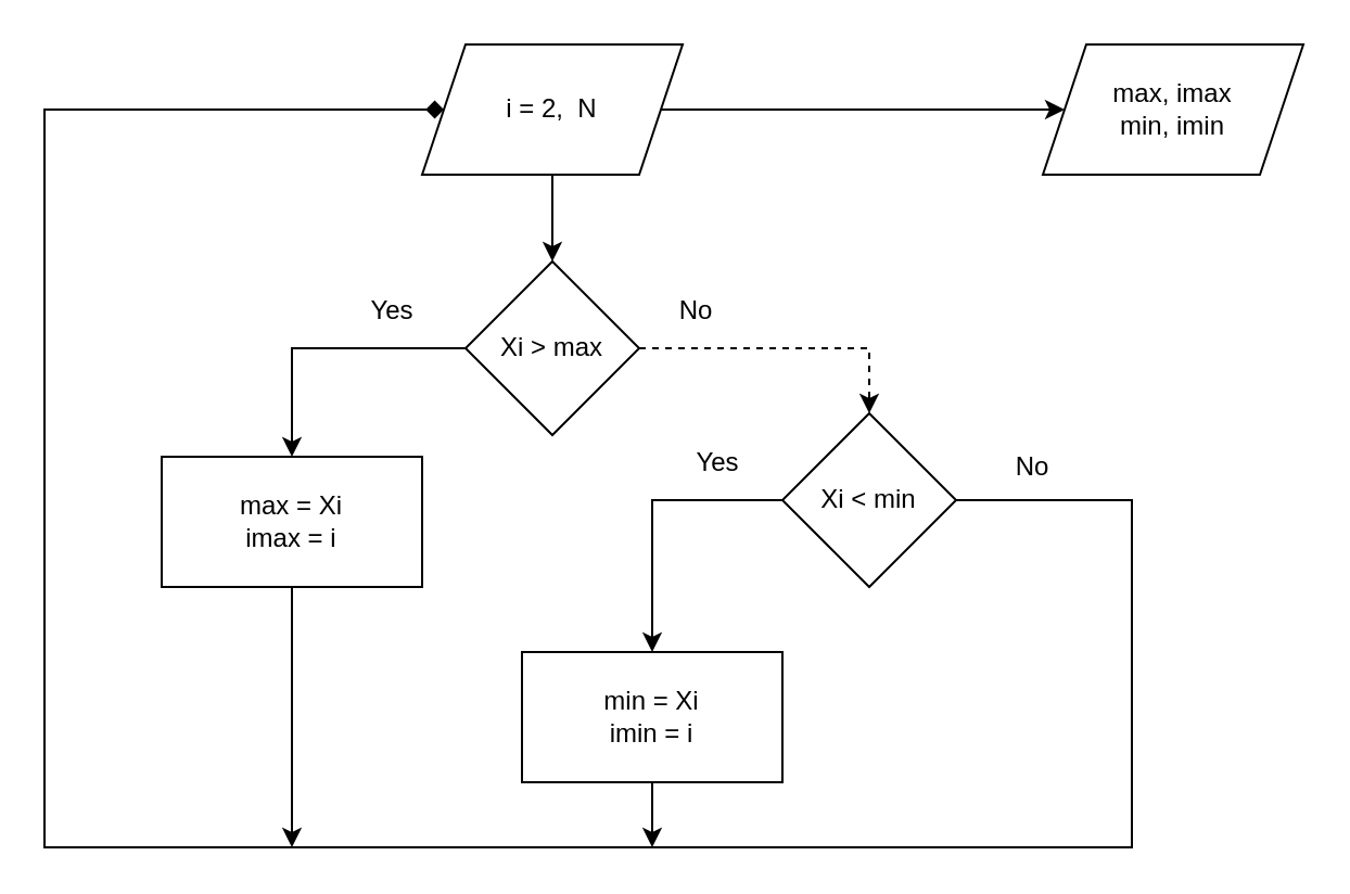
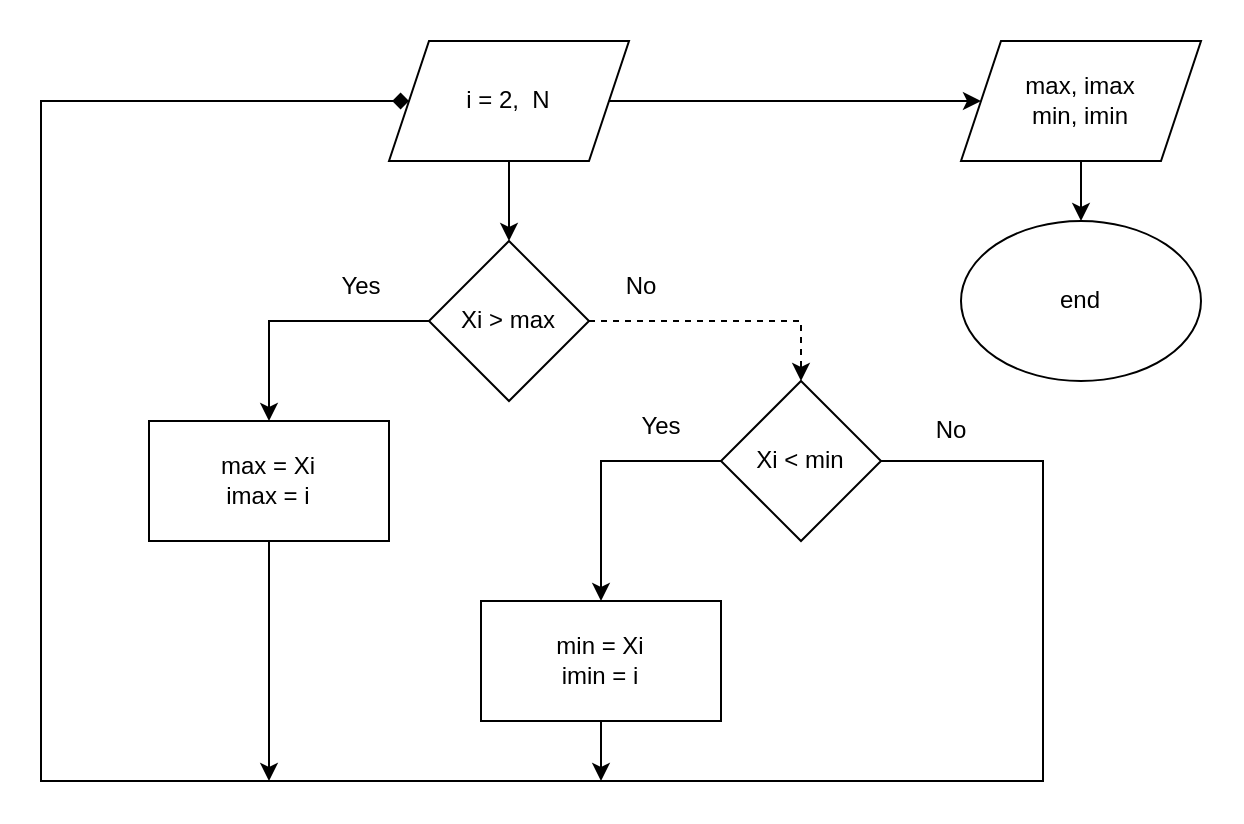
  <mxCell id="0" />
  <mxCell id="1" parent="0" />
  <mxCell id="2" style="edgeStyle=orthogonalEdgeStyle;rounded=0;orthogonalLoop=1;jettySize=auto;html=1;" edge="1" parent="1" source="4" target="7"><mxGeometry relative="1" as="geometry"><mxPoint x="254" y="130" as="targetPoint" /></mxGeometry></mxCell>
  <mxCell id="3" style="edgeStyle=orthogonalEdgeStyle;rounded=0;orthogonalLoop=1;jettySize=auto;html=1;" edge="1" parent="1" source="4" target="16"><mxGeometry relative="1" as="geometry" /></mxCell>
  <mxCell id="4" value="i = 2,&amp;nbsp; N" style="shape=parallelogram;perimeter=parallelogramPerimeter;whiteSpace=wrap;html=1;fixedSize=1;" vertex="1" parent="1"><mxGeometry x="194" y="20" width="120" height="60" as="geometry" /></mxCell>
  <mxCell id="5" style="edgeStyle=orthogonalEdgeStyle;rounded=0;orthogonalLoop=1;jettySize=auto;html=1;entryX=0.5;entryY=0;entryDx=0;entryDy=0;" edge="1" parent="1" source="7" target="12"><mxGeometry relative="1" as="geometry" /></mxCell>
  <mxCell id="6" style="edgeStyle=orthogonalEdgeStyle;rounded=0;orthogonalLoop=1;jettySize=auto;html=1;entryX=0.5;entryY=0;entryDx=0;entryDy=0;dashed=1;" edge="1" parent="1" source="7" target="10"><mxGeometry relative="1" as="geometry" /></mxCell>
  <mxCell id="7" value="Xi &amp;gt; max" style="rhombus;whiteSpace=wrap;html=1;" vertex="1" parent="1"><mxGeometry x="214" y="120" width="80" height="80" as="geometry" /></mxCell>
  <mxCell id="8" style="edgeStyle=orthogonalEdgeStyle;rounded=0;orthogonalLoop=1;jettySize=auto;html=1;exitX=1;exitY=0.5;exitDx=0;exitDy=0;exitPerimeter=0;entryX=0;entryY=0.5;entryDx=0;entryDy=0;endArrow=diamond;" edge="1" parent="1" source="10" target="4"><mxGeometry relative="1" as="geometry"><mxPoint x="20" y="40" as="targetPoint" /><Array as="points"><mxPoint x="521" y="230" /><mxPoint x="521" y="390" /><mxPoint x="20" y="390" /><mxPoint x="20" y="50" /></Array></mxGeometry></mxCell>
  <mxCell id="9" style="edgeStyle=orthogonalEdgeStyle;rounded=0;orthogonalLoop=1;jettySize=auto;html=1;exitX=0;exitY=0.5;exitDx=0;exitDy=0;entryX=0.5;entryY=0;entryDx=0;entryDy=0;" edge="1" parent="1" source="10" target="14"><mxGeometry relative="1" as="geometry" /></mxCell>
  <mxCell id="10" value="Xi &amp;lt; min" style="rhombus;whiteSpace=wrap;html=1;" vertex="1" parent="1"><mxGeometry x="360" y="190" width="80" height="80" as="geometry" /></mxCell>
  <mxCell id="11" style="edgeStyle=orthogonalEdgeStyle;rounded=0;orthogonalLoop=1;jettySize=auto;html=1;" edge="1" parent="1" source="12"><mxGeometry relative="1" as="geometry"><mxPoint x="134" y="390" as="targetPoint" /></mxGeometry></mxCell>
  <mxCell id="12" value="max = Xi&lt;br&gt;imax = i" style="rounded=0;whiteSpace=wrap;html=1;" vertex="1" parent="1"><mxGeometry x="74" y="210" width="120" height="60" as="geometry" /></mxCell>
  <mxCell id="13" style="edgeStyle=orthogonalEdgeStyle;rounded=0;orthogonalLoop=1;jettySize=auto;html=1;" edge="1" parent="1" source="14"><mxGeometry relative="1" as="geometry"><mxPoint x="300" y="390" as="targetPoint" /></mxGeometry></mxCell>
  <mxCell id="14" value="min = Xi&lt;br&gt;imin = i" style="rounded=0;whiteSpace=wrap;html=1;" vertex="1" parent="1"><mxGeometry x="240" y="300" width="120" height="60" as="geometry" /></mxCell>
+ <mxCell id="15" style="edgeStyle=orthogonalEdgeStyle;rounded=0;orthogonalLoop=1;jettySize=auto;html=1;" edge="1" parent="1" source="16" target="17"><mxGeometry relative="1" as="geometry"><mxPoint x="540" y="110" as="targetPoint" /></mxGeometry></mxCell>
  <mxCell id="16" value="max, imax&lt;br&gt;min, imin" style="shape=parallelogram;perimeter=parallelogramPerimeter;whiteSpace=wrap;html=1;fixedSize=1;" vertex="1" parent="1"><mxGeometry x="480" y="20" width="120" height="60" as="geometry" /></mxCell>
+ <mxCell id="17" value="end" style="ellipse;whiteSpace=wrap;html=1;" vertex="1" parent="1"><mxGeometry x="480" y="110" width="120" height="80" as="geometry" /></mxCell>
  <mxCell id="18" value="No" style="text;html=1;align=center;verticalAlign=middle;resizable=0;points=[];autosize=1;strokeColor=none;fillColor=none;" vertex="1" parent="1"><mxGeometry x="300" y="128" width="40" height="30" as="geometry" /></mxCell>
  <mxCell id="19" value="No" style="text;html=1;align=center;verticalAlign=middle;resizable=0;points=[];autosize=1;strokeColor=none;fillColor=none;" vertex="1" parent="1"><mxGeometry x="455" y="200" width="40" height="30" as="geometry" /></mxCell>
  <mxCell id="20" value="Yes" style="text;html=1;align=center;verticalAlign=middle;resizable=0;points=[];autosize=1;strokeColor=none;fillColor=none;" vertex="1" parent="1"><mxGeometry x="310" y="198" width="40" height="30" as="geometry" /></mxCell>
  <mxCell id="21" value="Yes" style="text;html=1;align=center;verticalAlign=middle;resizable=0;points=[];autosize=1;strokeColor=none;fillColor=none;" vertex="1" parent="1"><mxGeometry x="160" y="128" width="40" height="30" as="geometry" /></mxCell>
